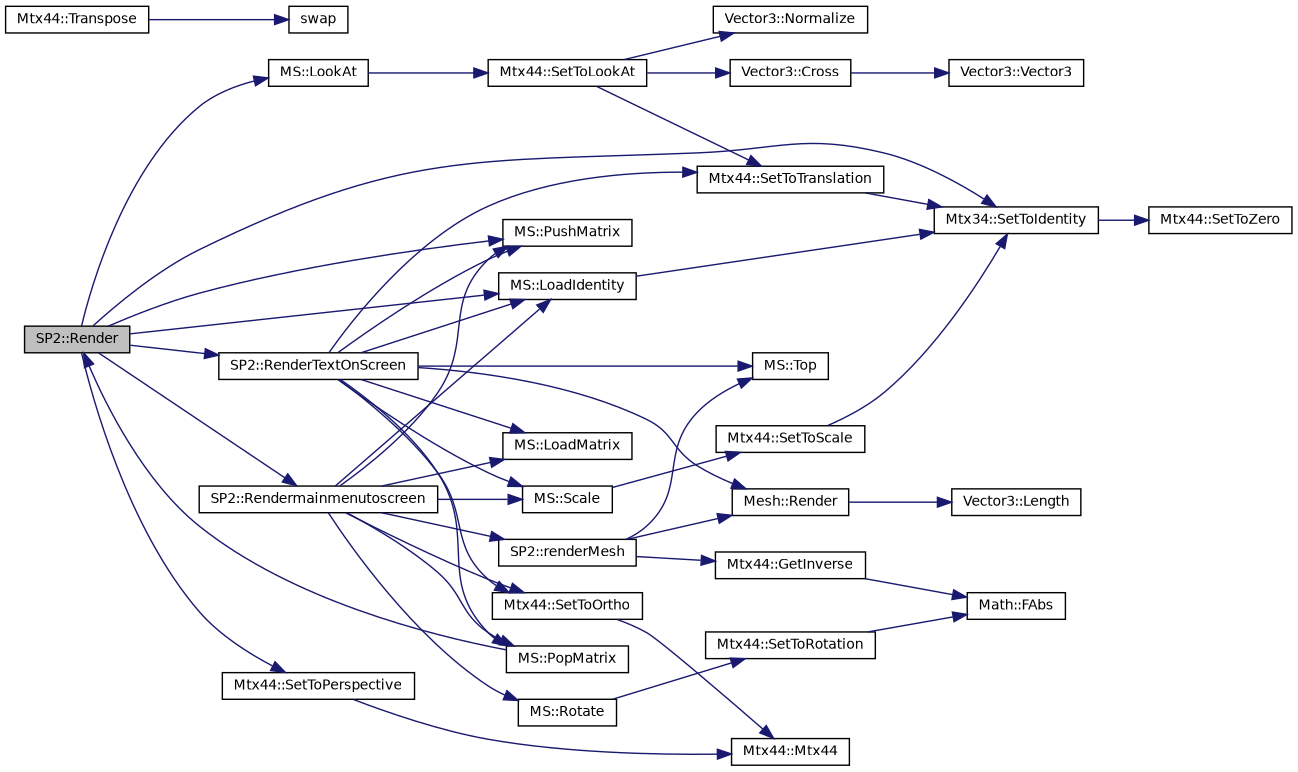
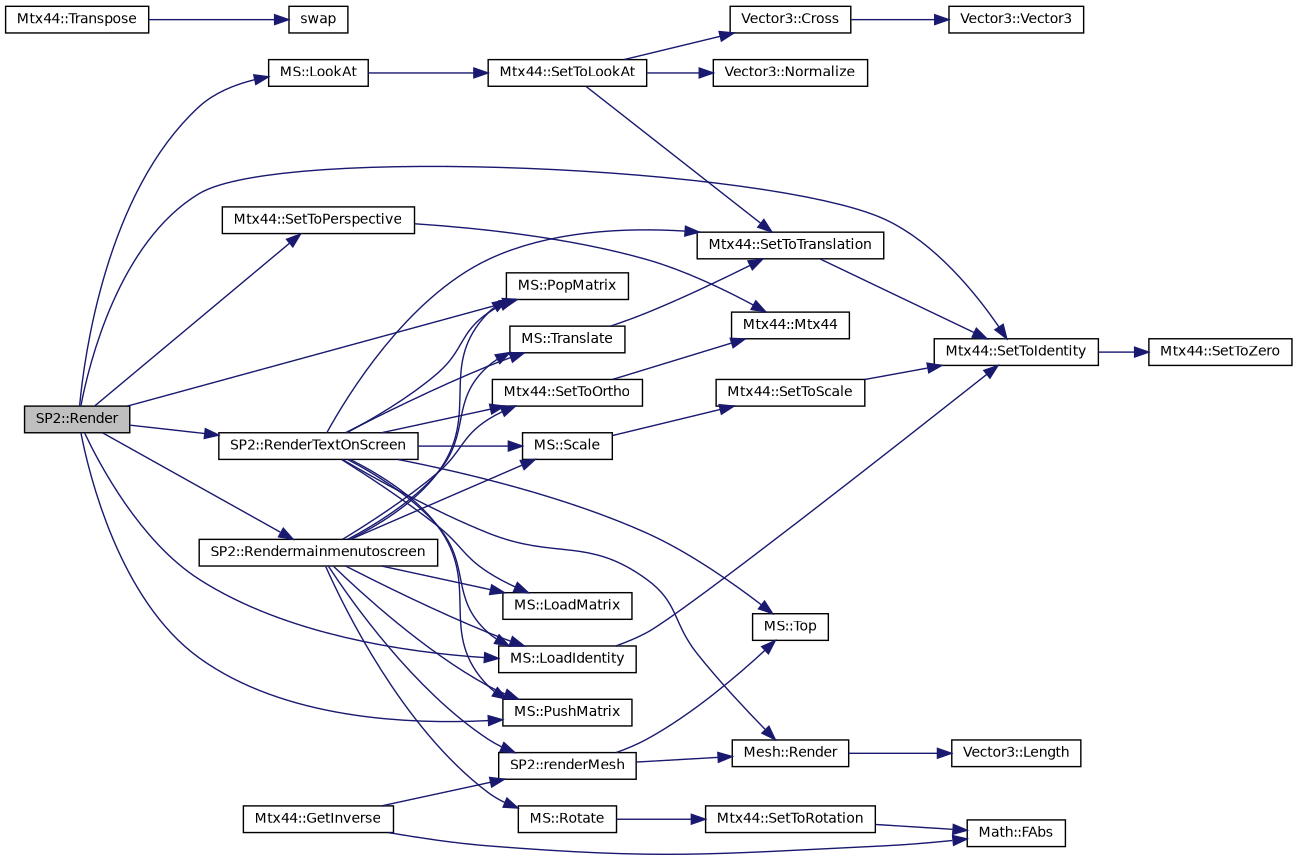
  digraph {
    rankdir=LR
    node [color=black fontname=Helvetica fontsize=10 shape=record]
    edge [color=midnightblue fontname=Helvetica fontsize=10 labelfontname=Helvetica labelfontsize=10 style=solid]
    n1 [fillcolor=grey75 fontcolor=black height=0.2 label="SP2::Render" style=filled width=0.4]
    n2 [height=0.2 label="MS::LoadIdentity" width=0.4]
-   n3 [height=0.2 label="Mtx34::SetToIdentity" width=0.4]
+   n3 [height=0.2 label="Mtx44::SetToIdentity" width=0.4]
    n4 [height=0.2 label="MS::LookAt" width=0.4]
    n5 [height=0.2 label="MS::PopMatrix" width=0.4]
    n6 [height=0.2 label="MS::PushMatrix" width=0.4]
    n7 [height=0.2 label="SP2::Rendermainmenutoscreen" width=0.4]
    n8 [height=0.2 label="SP2::RenderTextOnScreen" width=0.4]
    n9 [height=0.2 label="Mtx44::SetToPerspective" width=0.4]
    n10 [height=0.2 label="Mtx44::SetToZero" width=0.4]
    n11 [height=0.2 label="Mtx44::SetToLookAt" width=0.4]
    n12 [height=0.2 label="Mtx44::SetToOrtho" width=0.4]
    n13 [height=0.2 label="MS::LoadMatrix" width=0.4]
+   n14 [height=0.2 label="MS::Translate" width=0.4]
    n15 [height=0.2 label="MS::Scale" width=0.4]
    n16 [height=0.2 label="MS::Rotate" width=0.4]
    n17 [height=0.2 label="SP2::renderMesh" width=0.4]
    n18 [height=0.2 label="Mtx44::SetToTranslation" width=0.4]
    n19 [height=0.2 label="MS::Top" width=0.4]
    n20 [height=0.2 label="Mesh::Render" width=0.4]
    n21 [height=0.2 label="Mtx44::Mtx44" width=0.4]
    n22 [height=0.2 label="Vector3::Cross" width=0.4]
    n23 [height=0.2 label="Vector3::Normalize" width=0.4]
    n24 [height=0.2 label="Vector3::Vector3" width=0.4]
    n25 [height=0.2 label="Vector3::Length" width=0.4]
    n26 [height=0.2 label="Mtx44::SetToScale" width=0.4]
    n27 [height=0.2 label="Mtx44::SetToRotation" width=0.4]
    n28 [height=0.2 label="Mtx44::GetInverse" width=0.4]
    n29 [height=0.2 label="Math::FAbs" width=0.4]
    n30 [height=0.2 label="Mtx44::Transpose" width=0.4]
    n31 [height=0.2 label=swap width=0.4]
    n1 -> n2
    n1 -> n3
    n1 -> n4
-   n5 -> n1
+   n1 -> n5
    n1 -> n6
    n1 -> n7
    n1 -> n8
    n1 -> n9
    n2 -> n3
    n3 -> n10
    n4 -> n11
    n7 -> n2
    n7 -> n5
    n7 -> n6
    n7 -> n12
    n7 -> n13
+   n7 -> n14
    n7 -> n15
    n7 -> n16
    n7 -> n17
    n8 -> n2
    n8 -> n5
    n8 -> n6
    n8 -> n12
    n8 -> n13
+   n8 -> n14
    n8 -> n15
    n8 -> n18
    n8 -> n19
    n8 -> n20
    n9 -> n21
    n11 -> n18
    n11 -> n22
    n11 -> n23
    n12 -> n21
+   n14 -> n18
    n15 -> n26
    n16 -> n27
    n17 -> n19
    n17 -> n20
-   n17 -> n28
+   n28 -> n17
    n18 -> n3
    n20 -> n25
    n22 -> n24
    n26 -> n3
    n27 -> n29
    n28 -> n29
    n30 -> n31
  }
